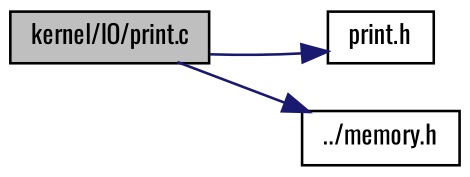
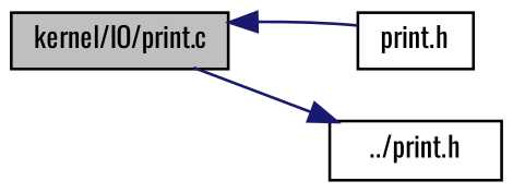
  digraph {
    fontname=Oswald
    rankdir=LR
    node [color=black fillcolor=white fontname=Oswald fontsize=10 shape=record style=filled]
    edge [color=midnightblue fontname=Oswald fontsize=10 labelfontname=Helvetica labelfontsize=10 style=solid]
    n1 [fillcolor=grey75 fontcolor=black height=0.2 label="kernel/IO/print.c" width=0.4]
    n2 [height=0.2 label="print.h" width=0.4]
-   n3 [height=0.2 label="../memory.h" width=0.4]
-   n1 -> n2
+   n3 [height=0.2 label="../print.h" width=0.4]
+   n2 -> n1
    n1 -> n3
  }
